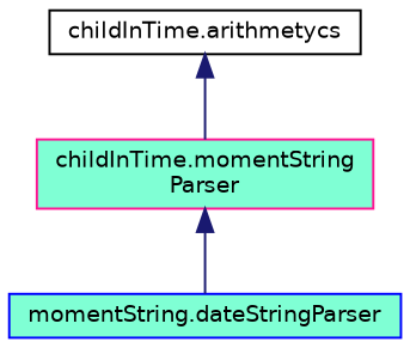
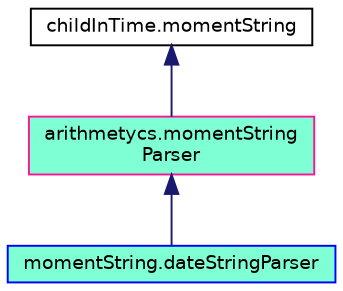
  digraph {
    node [fillcolor=aquamarine fontname=Helvetica fontsize=10 shape=record style=filled]
    edge [color=midnightblue dir=back fontname=Helvetica fontsize=10 labelfontname=Helvetica labelfontsize=10 style=solid]
    n1 [color=blue fontcolor=black height=0.2 label="momentString.dateStringParser" width=0.4]
-   n2 [color=deeppink height=0.2 label="childInTime.momentString\lParser" width=0.4]
-   n3 [color=black fillcolor=white height=0.2 label="childInTime.arithmetycs" width=0.4]
+   n2 [color=deeppink height=0.2 label="arithmetycs.momentString\lParser" width=0.4]
+   n3 [color=black fillcolor=white height=0.2 label="childInTime.momentString" width=0.4]
    n2 -> n1
    n3 -> n2
  }
